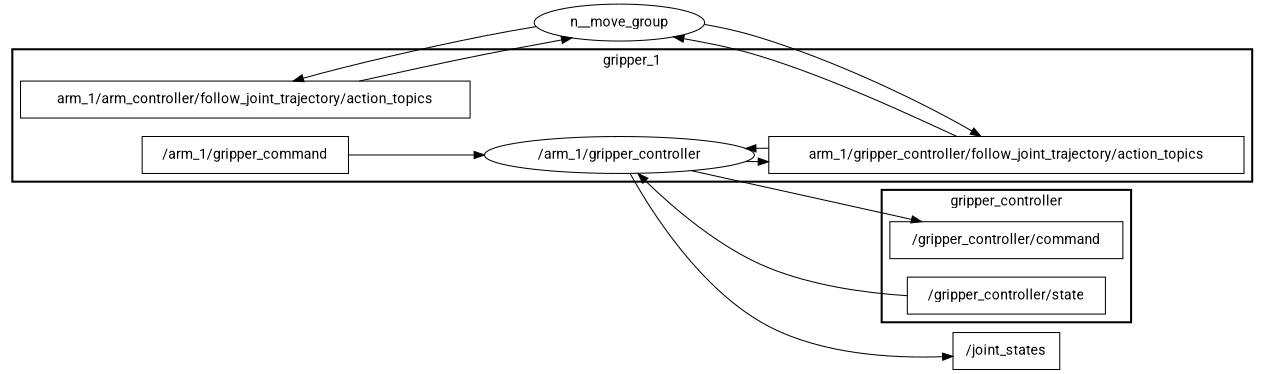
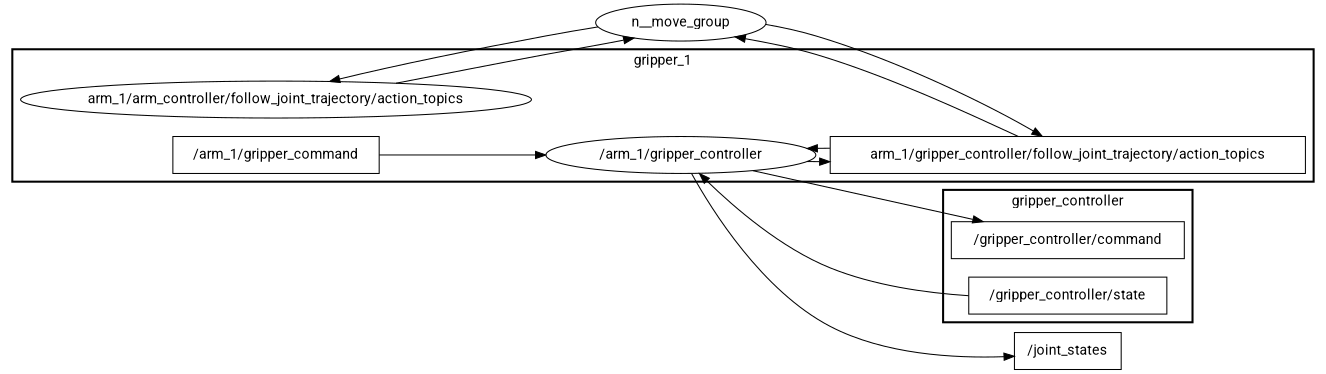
  digraph {
    compound=True
    fontname=Roboto
    rank=same
    rankdir=LR
    ranksep=0.2
    node [fontname=Roboto shape=box]
    edge [fontname=Roboto penwidth=1]
    n1 [height=0.5 label="/gripper_controller/command" width=3.1528]
    n2 [height=0.5 label="/gripper_controller/state" width=2.6806]
    n3 [height=0.5 label="/arm_1/gripper_command" width=2.7917]
    n4 [height=0.5 label="/arm_1/gripper_controller" shape=ellipse width=3.6469]
    n5 [height=0.5 label="arm_1/gripper_controller/follow_joint_trajectory/action_topics" width=6.4306]
-   n6 [height=0.5 label="arm_1/arm_controller/follow_joint_trajectory/action_topics" width=6.0833]
+   n6 [height=0.5 label="arm_1/arm_controller/follow_joint_trajectory/action_topics" shape=ellipse width=6.0833]
    n7 [height=0.5 label="/joint_states" width=1.4444]
    n__move_group [height=0.5 width=2.3109 shape=""]
    subgraph cluster_1 {
      label=gripper_controller
      style=bold
      n1
      n2
    }
    subgraph cluster_2 {
      label=gripper_1
      style=bold
      n3
      n4
      n5
      n6
    }
    n2 -> n4
    n3 -> n4
    n4 -> n1
    n4 -> n5
    n4 -> n7
    n5 -> n4
    n5 -> n__move_group
    n6 -> n__move_group
    n__move_group -> n5
    n__move_group -> n6
  }
